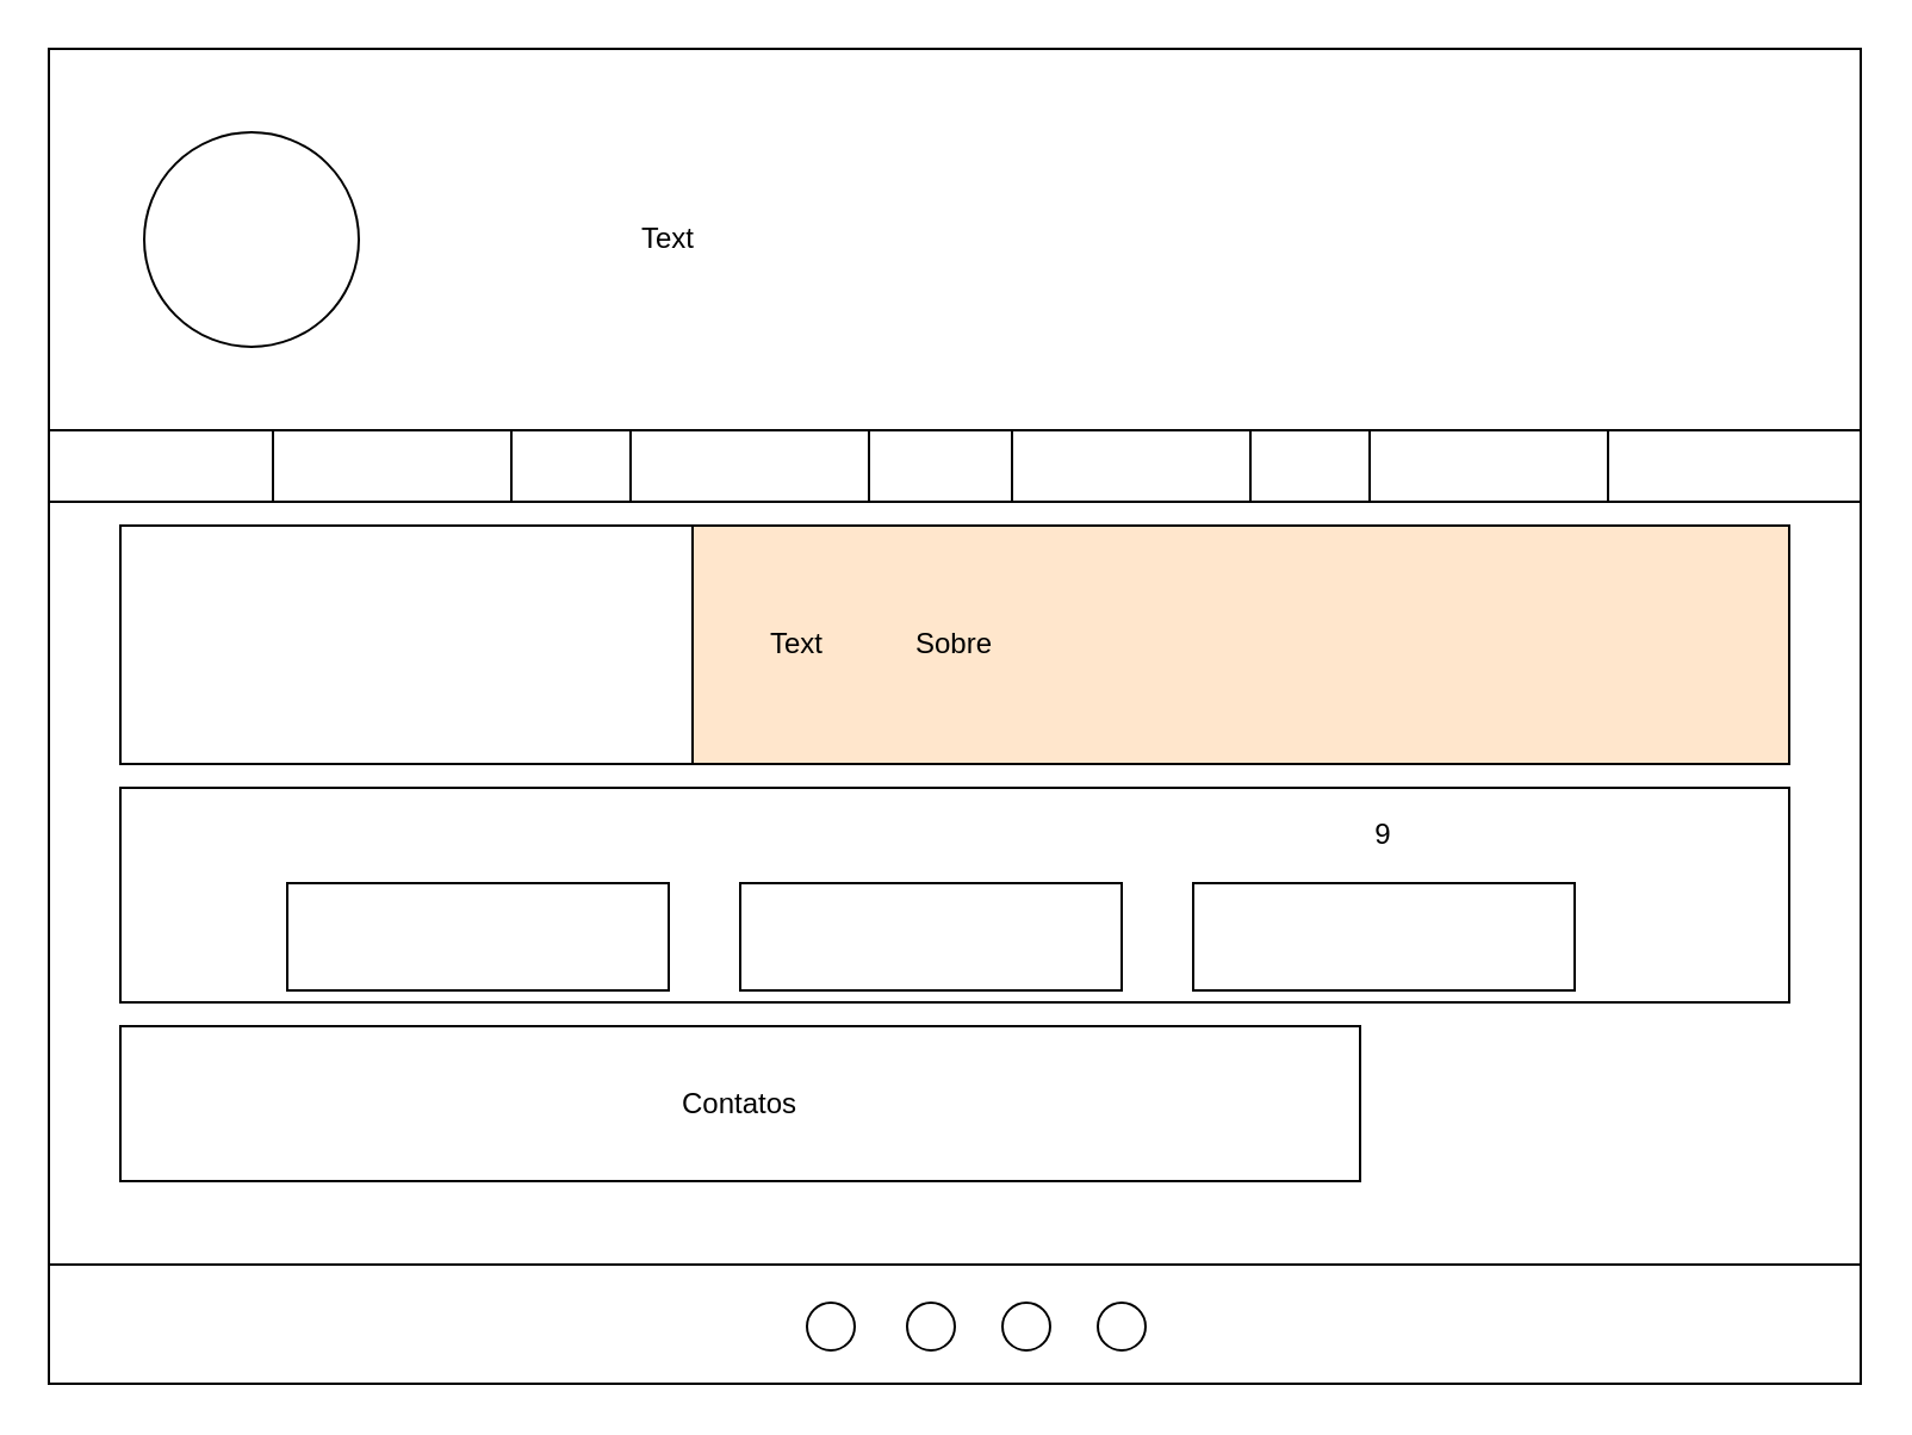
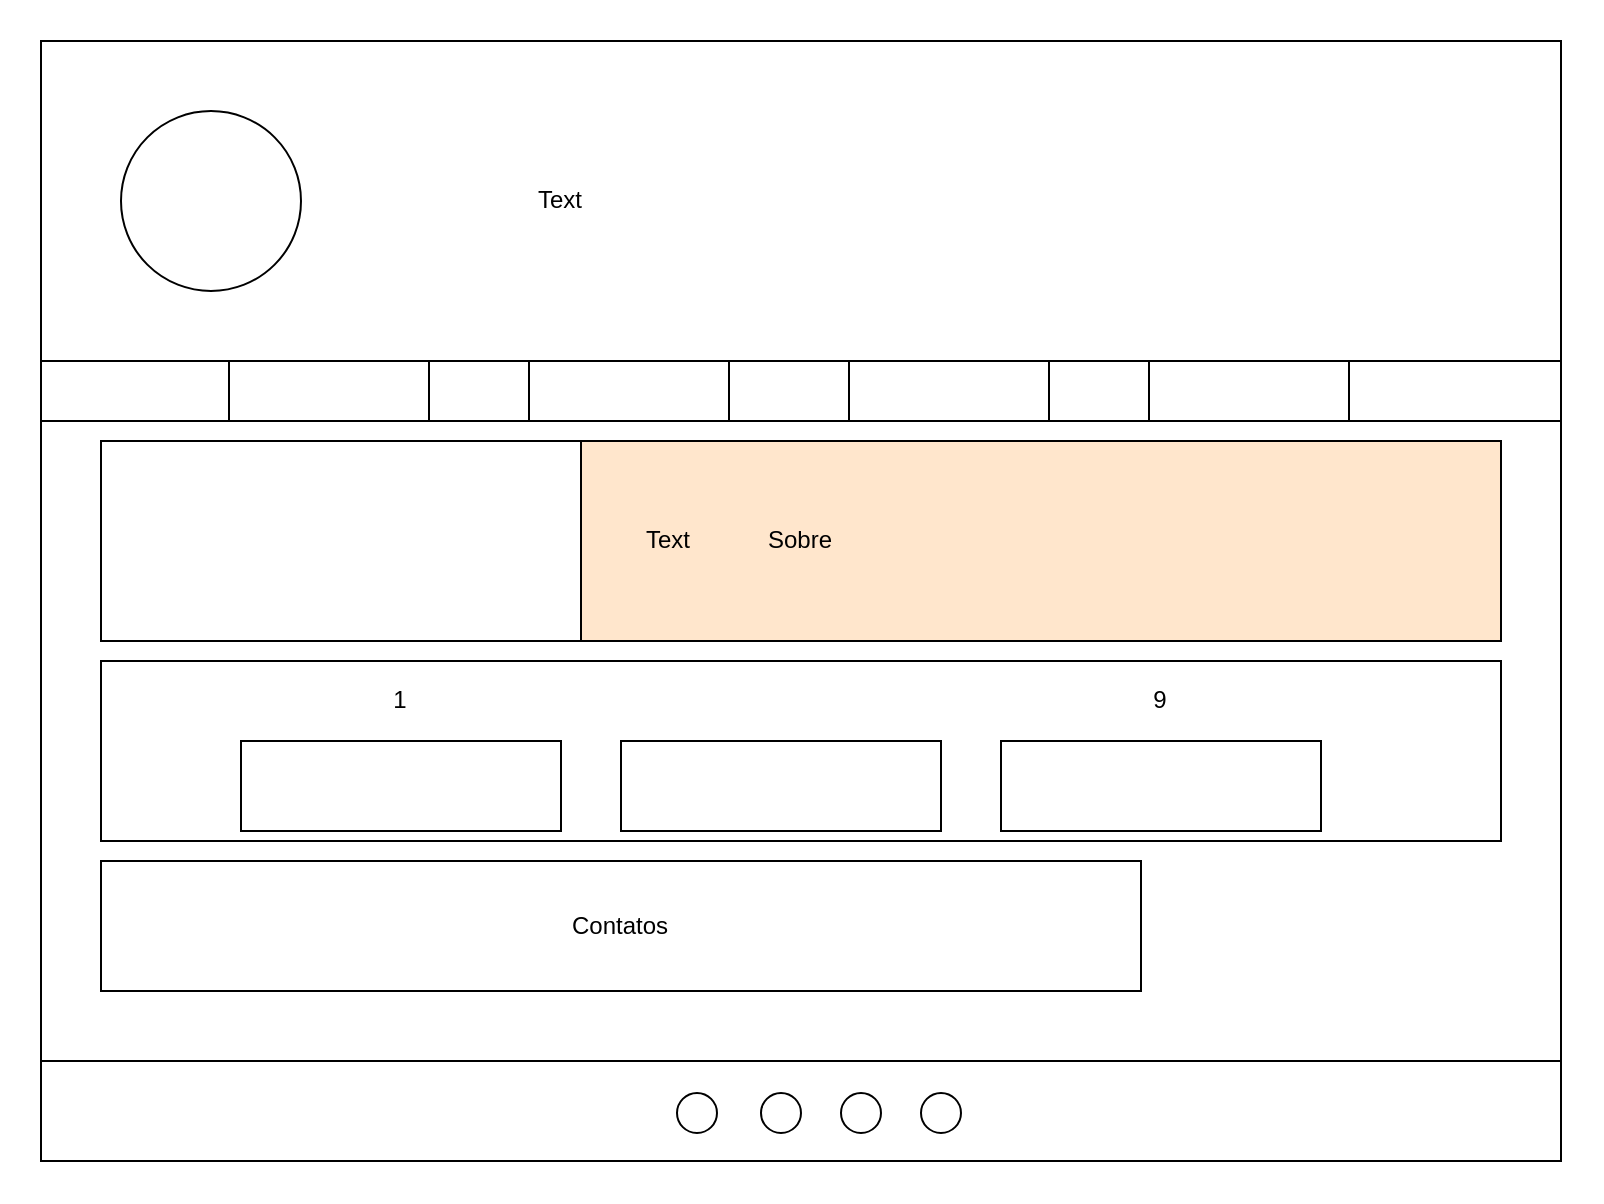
  <mxCell id="0" />
  <mxCell id="1" parent="0" />
  <mxCell id="2" value="" style="rounded=0;whiteSpace=wrap;html=1;" vertex="1" parent="1"><mxGeometry x="20" y="20" width="760" height="560" as="geometry" /></mxCell>
  <mxCell id="3" value="" style="rounded=0;whiteSpace=wrap;html=1;" vertex="1" parent="1"><mxGeometry x="20" y="20" width="760" height="160" as="geometry" /></mxCell>
  <mxCell id="4" value="" style="ellipse;whiteSpace=wrap;html=1;" vertex="1" parent="1"><mxGeometry x="60" y="55" width="90" height="90" as="geometry" /></mxCell>
  <mxCell id="5" value="" style="rounded=0;whiteSpace=wrap;html=1;" vertex="1" parent="1"><mxGeometry x="20" y="180" width="760" height="350" as="geometry" /></mxCell>
  <mxCell id="6" value="" style="ellipse;whiteSpace=wrap;html=1;" vertex="1" parent="1"><mxGeometry x="338" y="546" width="20" height="20" as="geometry" /></mxCell>
  <mxCell id="7" value="" style="ellipse;whiteSpace=wrap;html=1;" vertex="1" parent="1"><mxGeometry x="380" y="546" width="20" height="20" as="geometry" /></mxCell>
  <mxCell id="8" value="" style="ellipse;whiteSpace=wrap;html=1;" vertex="1" parent="1"><mxGeometry x="420" y="546" width="20" height="20" as="geometry" /></mxCell>
  <mxCell id="9" value="" style="ellipse;whiteSpace=wrap;html=1;" vertex="1" parent="1"><mxGeometry x="460" y="546" width="20" height="20" as="geometry" /></mxCell>
  <mxCell id="10" value="" style="rounded=0;whiteSpace=wrap;html=1;" vertex="1" parent="1"><mxGeometry x="20" y="180" width="760" height="30" as="geometry" /></mxCell>
  <mxCell id="11" value="" style="rounded=0;whiteSpace=wrap;html=1;" vertex="1" parent="1"><mxGeometry x="114" y="180" width="100" height="30" as="geometry" /></mxCell>
  <mxCell id="12" value="" style="rounded=0;whiteSpace=wrap;html=1;" vertex="1" parent="1"><mxGeometry x="264" y="180" width="100" height="30" as="geometry" /></mxCell>
  <mxCell id="13" value="" style="rounded=0;whiteSpace=wrap;html=1;" vertex="1" parent="1"><mxGeometry x="424" y="180" width="100" height="30" as="geometry" /></mxCell>
  <mxCell id="14" value="" style="rounded=0;whiteSpace=wrap;html=1;" vertex="1" parent="1"><mxGeometry x="574" y="180" width="100" height="30" as="geometry" /></mxCell>
  <mxCell id="15" value="Text" style="text;html=1;align=center;verticalAlign=middle;whiteSpace=wrap;rounded=0;" vertex="1" parent="1"><mxGeometry x="250" y="85" width="60" height="30" as="geometry" /></mxCell>
  <mxCell id="16" value="Sobre" style="rounded=0;whiteSpace=wrap;html=1;fillColor=#ffe6cc;" vertex="1" parent="1"><mxGeometry x="50" y="220" width="700" height="100" as="geometry" /></mxCell>
  <mxCell id="17" value="Projetos" style="rounded=0;whiteSpace=wrap;html=1;" vertex="1" parent="1"><mxGeometry x="50" y="330" width="700" height="90" as="geometry" /></mxCell>
  <mxCell id="18" value="Contatos" style="rounded=0;whiteSpace=wrap;html=1;" vertex="1" parent="1"><mxGeometry x="50" y="430" width="520" height="65" as="geometry" /></mxCell>
  <mxCell id="19" value="" style="rounded=0;whiteSpace=wrap;html=1;" vertex="1" parent="1"><mxGeometry x="50" y="220" width="240" height="100" as="geometry" /></mxCell>
  <mxCell id="20" value="Text" style="text;html=1;align=center;verticalAlign=middle;whiteSpace=wrap;rounded=0;" vertex="1" parent="1"><mxGeometry x="304" y="255" width="60" height="30" as="geometry" /></mxCell>
  <mxCell id="21" value="" style="rounded=0;whiteSpace=wrap;html=1;" vertex="1" parent="1"><mxGeometry x="120" y="370" width="160" height="45" as="geometry" /></mxCell>
  <mxCell id="22" value="" style="rounded=0;whiteSpace=wrap;html=1;" vertex="1" parent="1"><mxGeometry x="310" y="370" width="160" height="45" as="geometry" /></mxCell>
  <mxCell id="23" value="" style="rounded=0;whiteSpace=wrap;html=1;" vertex="1" parent="1"><mxGeometry x="500" y="370" width="160" height="45" as="geometry" /></mxCell>
+ <mxCell id="24" value="1" style="text;html=1;align=center;verticalAlign=middle;whiteSpace=wrap;rounded=0;" vertex="1" parent="1"><mxGeometry x="170" y="335" width="60" height="30" as="geometry" /></mxCell>
  <mxCell id="25" value="9" style="text;html=1;align=center;verticalAlign=middle;whiteSpace=wrap;rounded=0;" vertex="1" parent="1"><mxGeometry x="550" y="335" width="60" height="30" as="geometry" /></mxCell>
